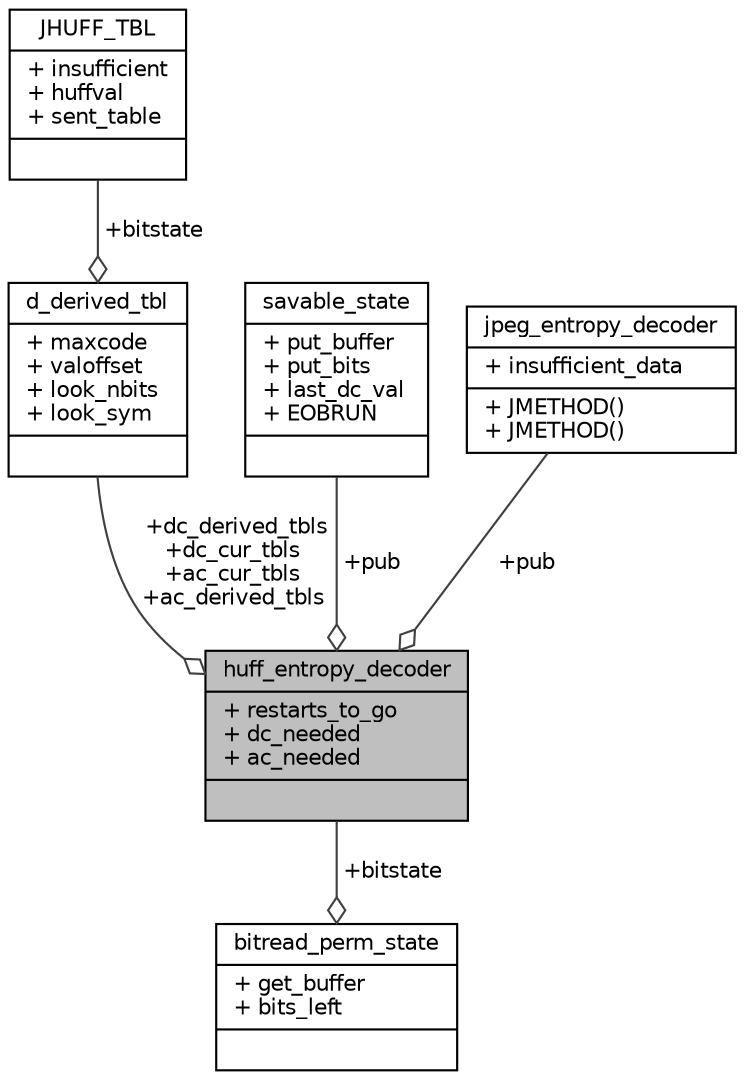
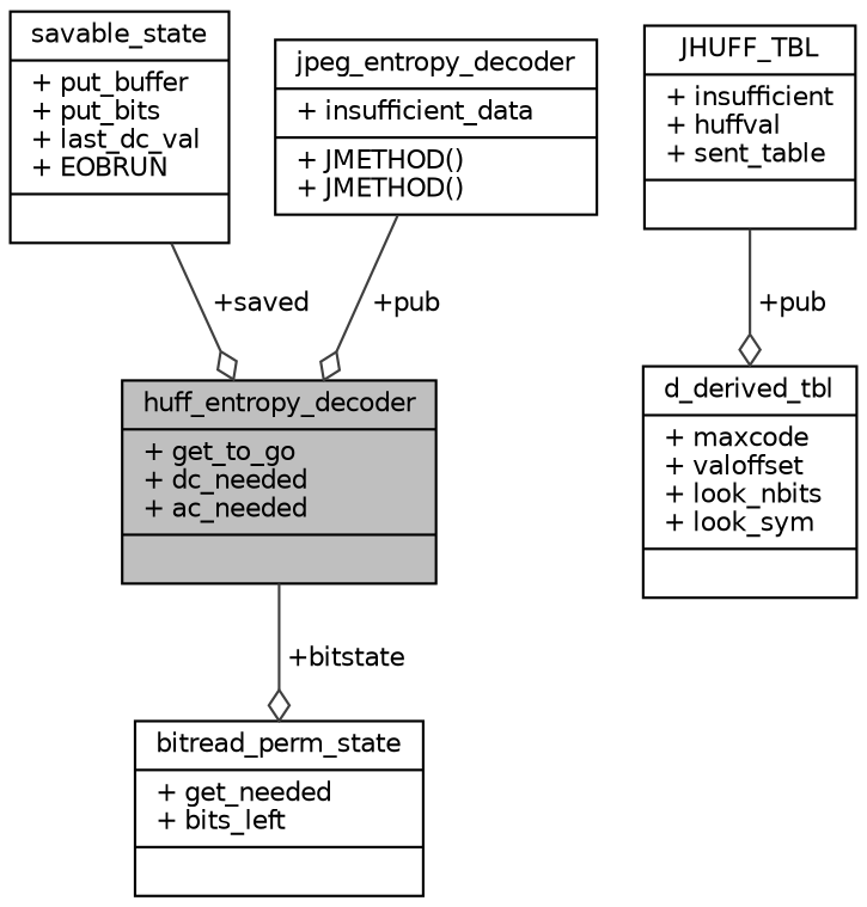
  digraph {
    node [color=black fillcolor=white fontname=Helvetica fontsize=10 shape=record style=filled]
    edge [arrowhead=odiamond color=grey25 fontname=Helvetica fontsize=10 labelfontname=Helvetica labelfontsize=10 style=solid]
-   n1 [fillcolor=grey75 fontcolor=black height=0.2 label="{huff_entropy_decoder\n|+ restarts_to_go\l+ dc_needed\l+ ac_needed\l|}" width=0.4]
-   n2 [height=0.2 label="{bitread_perm_state\n|+ get_buffer\l+ bits_left\l|}" width=0.4]
+   n1 [fillcolor=grey75 fontcolor=black height=0.2 label="{huff_entropy_decoder\n|+ get_to_go\l+ dc_needed\l+ ac_needed\l|}" width=0.4]
+   n2 [height=0.2 label="{bitread_perm_state\n|+ get_needed\l+ bits_left\l|}" width=0.4]
    n3 [height=0.2 label="{d_derived_tbl\n|+ maxcode\l+ valoffset\l+ look_nbits\l+ look_sym\l|}" width=0.4]
    n4 [height=0.2 label="{JHUFF_TBL\n|+ insufficient\l+ huffval\l+ sent_table\l|}" width=0.4]
    n5 [height=0.2 label="{savable_state\n|+ put_buffer\l+ put_bits\l+ last_dc_val\l+ EOBRUN\l|}" width=0.4]
    n6 [height=0.2 label="{jpeg_entropy_decoder\n|+ insufficient_data\l|+ JMETHOD()\l+ JMETHOD()\l}" width=0.4]
    n1 -> n2 [label=" +bitstate"]
-   n3 -> n1 [label=" +dc_derived_tbls\n+dc_cur_tbls\n+ac_cur_tbls\n+ac_derived_tbls"]
-   n4 -> n3 [label=" +bitstate"]
-   n5 -> n1 [label=" +pub"]
+   n4 -> n3 [label=" +pub"]
+   n5 -> n1 [label=" +saved"]
    n6 -> n1 [label=" +pub"]
  }
